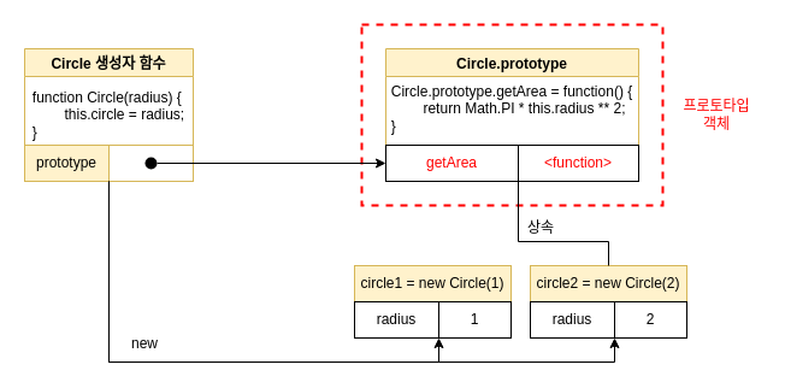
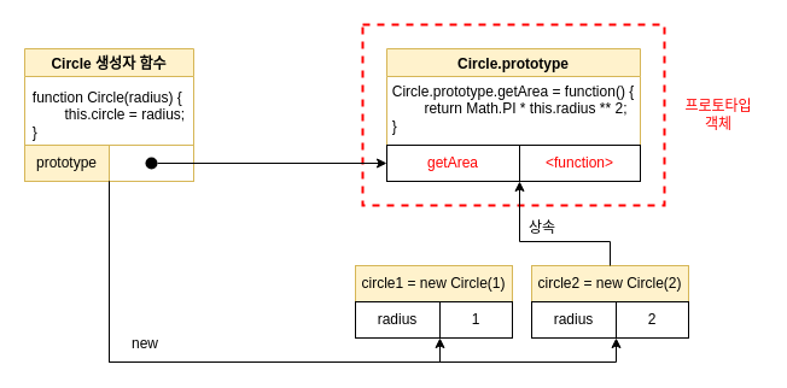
  <mxCell id="0" />
  <mxCell id="1" parent="0" />
  <mxCell id="2" value="Circle 생성자 함수" style="swimlane;fillColor=#fff2cc;strokeColor=#d6b656;" vertex="1" parent="1"><mxGeometry x="20" y="40" width="140" height="80" as="geometry" /></mxCell>
  <mxCell id="3" value="&lt;div style=&quot;text-align: left;&quot;&gt;&lt;span style=&quot;background-color: initial;&quot;&gt;function Circle(radius) {&lt;/span&gt;&lt;/div&gt;&lt;div style=&quot;text-align: left;&quot;&gt;&lt;span style=&quot;background-color: initial;&quot;&gt;&lt;span style=&quot;white-space: pre;&quot;&gt;&#09;&lt;/span&gt;this.circle = radius;&lt;/span&gt;&lt;/div&gt;&lt;div style=&quot;text-align: left;&quot;&gt;&lt;span style=&quot;background-color: initial;&quot;&gt;}&lt;/span&gt;&lt;/div&gt;" style="text;html=1;strokeColor=none;fillColor=none;align=center;verticalAlign=middle;whiteSpace=wrap;rounded=0;" vertex="1" parent="2"><mxGeometry y="30" width="140" height="50" as="geometry" /></mxCell>
  <mxCell id="4" value="circle1 = new Circle(1)" style="rounded=0;whiteSpace=wrap;html=1;fillColor=#fff2cc;strokeColor=#d6b656;" vertex="1" parent="1"><mxGeometry x="294" y="220" width="130" height="30" as="geometry" /></mxCell>
  <mxCell id="5" value="radius" style="rounded=0;whiteSpace=wrap;html=1;" vertex="1" parent="1"><mxGeometry x="294" y="250" width="70" height="30" as="geometry" /></mxCell>
  <mxCell id="6" value="1" style="rounded=0;whiteSpace=wrap;html=1;" vertex="1" parent="1"><mxGeometry x="364" y="250" width="60" height="30" as="geometry" /></mxCell>
  <mxCell id="7" value="circle2 = new Circle(2)" style="rounded=0;whiteSpace=wrap;html=1;fillColor=#fff2cc;strokeColor=#d6b656;" vertex="1" parent="1"><mxGeometry x="440" y="220" width="130" height="30" as="geometry" /></mxCell>
  <mxCell id="8" value="radius" style="rounded=0;whiteSpace=wrap;html=1;" vertex="1" parent="1"><mxGeometry x="440" y="250" width="70" height="30" as="geometry" /></mxCell>
  <mxCell id="9" value="2" style="rounded=0;whiteSpace=wrap;html=1;" vertex="1" parent="1"><mxGeometry x="510" y="250" width="60" height="30" as="geometry" /></mxCell>
  <mxCell id="10" value="prototype" style="rounded=0;whiteSpace=wrap;html=1;fillColor=#fff2cc;strokeColor=#d6b656;" vertex="1" parent="1"><mxGeometry x="20" y="120" width="70" height="30" as="geometry" /></mxCell>
  <mxCell id="11" value="" style="rounded=0;whiteSpace=wrap;html=1;fillColor=none;strokeColor=#d6b656;" vertex="1" parent="1"><mxGeometry x="90" y="120" width="70" height="30" as="geometry" /></mxCell>
  <mxCell id="12" value="Circle.prototype" style="swimlane;fillColor=#fff2cc;strokeColor=#d6b656;" vertex="1" parent="1"><mxGeometry x="320" y="40" width="210" height="80" as="geometry" /></mxCell>
  <mxCell id="13" value="&lt;div style=&quot;text-align: left;&quot;&gt;&lt;span style=&quot;background-color: initial;&quot;&gt;Circle.prototype.getArea = function() {&lt;/span&gt;&lt;/div&gt;&lt;div style=&quot;text-align: left;&quot;&gt;&lt;span style=&quot;background-color: initial;&quot;&gt;&lt;span style=&quot;white-space: pre;&quot;&gt;&#09;&lt;/span&gt;return Math.PI * this.radius ** 2;&lt;/span&gt;&lt;/div&gt;&lt;div style=&quot;text-align: left;&quot;&gt;&lt;span style=&quot;background-color: initial;&quot;&gt;}&lt;/span&gt;&lt;/div&gt;" style="text;html=1;strokeColor=none;fillColor=none;align=center;verticalAlign=middle;whiteSpace=wrap;rounded=0;" vertex="1" parent="12"><mxGeometry y="30" width="210" height="40" as="geometry" /></mxCell>
  <mxCell id="14" value="&lt;font color=&quot;#ff0000&quot;&gt;getArea&lt;/font&gt;" style="rounded=0;whiteSpace=wrap;html=1;" vertex="1" parent="1"><mxGeometry x="320" y="120" width="110" height="30" as="geometry" /></mxCell>
  <mxCell id="15" value="&lt;font color=&quot;#ff0000&quot;&gt;&amp;lt;function&amp;gt;&lt;/font&gt;" style="rounded=0;whiteSpace=wrap;html=1;" vertex="1" parent="1"><mxGeometry x="430" y="120" width="100" height="30" as="geometry" /></mxCell>
  <mxCell id="16" value="" style="endArrow=none;dashed=1;html=1;strokeWidth=2;rounded=0;fillColor=#e51400;strokeColor=#FF0000;" edge="1" parent="1"><mxGeometry width="50" height="50" relative="1" as="geometry"><mxPoint x="300" y="20" as="sourcePoint" /><mxPoint x="300" y="20" as="targetPoint" /><Array as="points"><mxPoint x="550" y="20" /><mxPoint x="550" y="170" /><mxPoint x="300" y="170" /></Array></mxGeometry></mxCell>
  <mxCell id="17" value="&lt;font color=&quot;#ff0000&quot;&gt;프로토타입 객체&lt;/font&gt;" style="text;html=1;strokeColor=none;fillColor=none;align=center;verticalAlign=middle;whiteSpace=wrap;rounded=0;" vertex="1" parent="1"><mxGeometry x="560" y="80" width="70" height="30" as="geometry" /></mxCell>
  <mxCell id="18" value="" style="endArrow=classic;html=1;rounded=0;fontColor=#FF0000;strokeColor=#000000;entryX=0;entryY=0.5;entryDx=0;entryDy=0;exitX=1;exitY=0.5;exitDx=0;exitDy=0;" edge="1" parent="1" source="19" target="14"><mxGeometry width="50" height="50" relative="1" as="geometry"><mxPoint x="310" y="70" as="sourcePoint" /><mxPoint x="360" y="20" as="targetPoint" /></mxGeometry></mxCell>
  <mxCell id="19" value="" style="ellipse;whiteSpace=wrap;html=1;aspect=fixed;fontColor=#FF0000;fillColor=#000000;strokeColor=none;" vertex="1" parent="1"><mxGeometry x="120" y="130" width="10" height="10" as="geometry" /></mxCell>
  <mxCell id="20" value="" style="endArrow=classic;html=1;rounded=0;fontColor=#FF0000;strokeColor=#000000;exitX=0;exitY=1;exitDx=0;exitDy=0;entryX=0;entryY=1;entryDx=0;entryDy=0;" edge="1" parent="1" source="11" target="9"><mxGeometry width="50" height="50" relative="1" as="geometry"><mxPoint x="270" y="290" as="sourcePoint" /><mxPoint x="320" y="240" as="targetPoint" /><Array as="points"><mxPoint x="90" y="300" /><mxPoint x="510" y="300" /></Array></mxGeometry></mxCell>
  <mxCell id="21" value="" style="endArrow=classic;html=1;rounded=0;fontColor=#FF0000;strokeColor=#000000;entryX=0;entryY=1;entryDx=0;entryDy=0;" edge="1" parent="1" target="6"><mxGeometry width="50" height="50" relative="1" as="geometry"><mxPoint x="90" y="150" as="sourcePoint" /><mxPoint x="320" y="240" as="targetPoint" /><Array as="points"><mxPoint x="90" y="300" /><mxPoint x="364" y="300" /></Array></mxGeometry></mxCell>
  <mxCell id="22" value="new" style="text;html=1;strokeColor=none;fillColor=none;align=center;verticalAlign=middle;whiteSpace=wrap;rounded=0;fontColor=#000000;" vertex="1" parent="1"><mxGeometry x="90" y="270" width="60" height="30" as="geometry" /></mxCell>
- <mxCell id="23" value="" style="endArrow=none;html=1;rounded=0;fontColor=#000000;strokeColor=#000000;entryX=0;entryY=1;entryDx=0;entryDy=0;exitX=0.5;exitY=0;exitDx=0;exitDy=0;" edge="1" parent="1" source="7" target="15"><mxGeometry width="50" height="50" relative="1" as="geometry"><mxPoint x="270" y="290" as="sourcePoint" /><mxPoint x="320" y="240" as="targetPoint" /><Array as="points"><mxPoint x="505" y="200" /><mxPoint x="430" y="200" /></Array></mxGeometry></mxCell>
+ <mxCell id="23" value="" style="endArrow=classic;html=1;rounded=0;fontColor=#000000;strokeColor=#000000;entryX=0;entryY=1;entryDx=0;entryDy=0;exitX=0.5;exitY=0;exitDx=0;exitDy=0;" edge="1" parent="1" source="7" target="15"><mxGeometry width="50" height="50" relative="1" as="geometry"><mxPoint x="270" y="290" as="sourcePoint" /><mxPoint x="320" y="240" as="targetPoint" /><Array as="points"><mxPoint x="505" y="200" /><mxPoint x="430" y="200" /></Array></mxGeometry></mxCell>
  <mxCell id="24" value="상속" style="text;html=1;strokeColor=none;fillColor=none;align=center;verticalAlign=middle;whiteSpace=wrap;rounded=0;fontColor=#000000;" vertex="1" parent="1"><mxGeometry x="419" y="174" width="60" height="30" as="geometry" /></mxCell>
